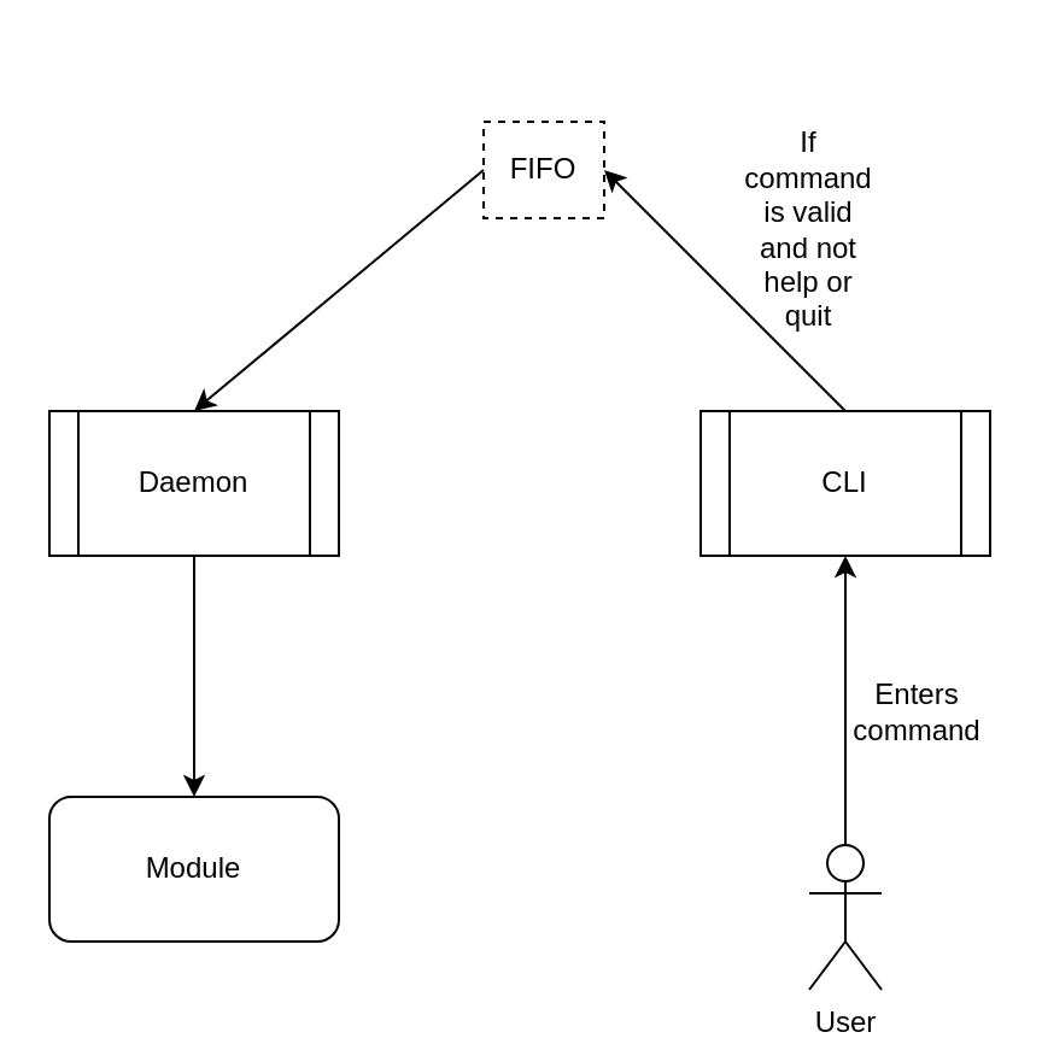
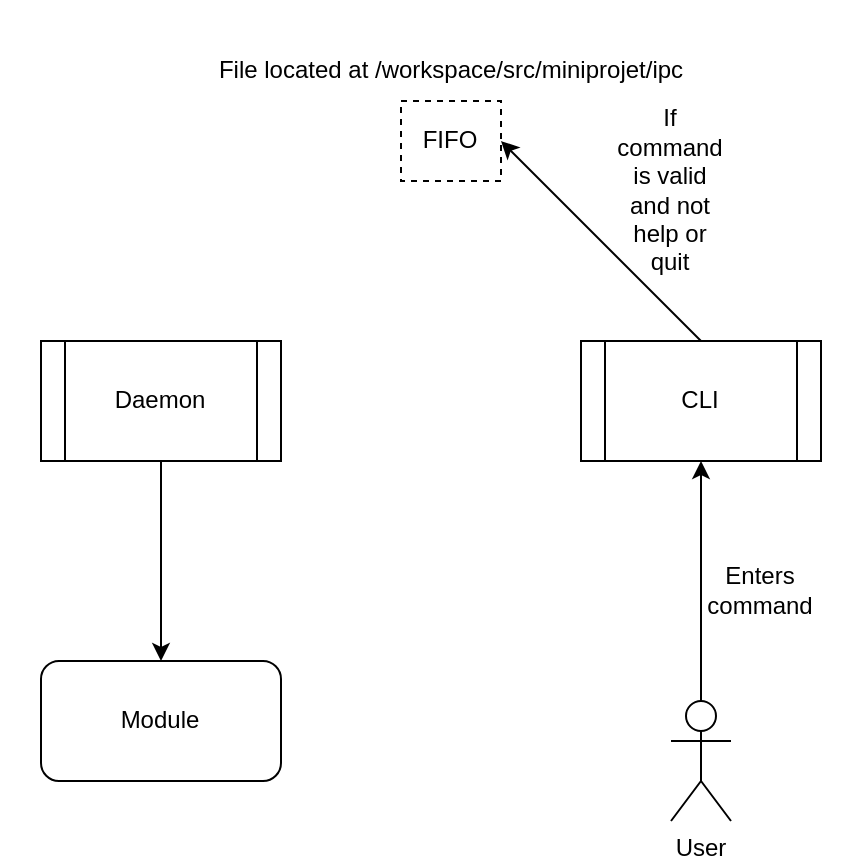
  <mxCell id="0" />
  <mxCell id="1" parent="0" />
  <mxCell id="2" value="Daemon" style="shape=process;whiteSpace=wrap;html=1;backgroundOutline=1;" vertex="1" parent="1"><mxGeometry x="20" y="170" width="120" height="60" as="geometry" /></mxCell>
  <mxCell id="3" value="CLI" style="shape=process;whiteSpace=wrap;html=1;backgroundOutline=1;" vertex="1" parent="1"><mxGeometry x="290" y="170" width="120" height="60" as="geometry" /></mxCell>
  <mxCell id="4" value="User" style="shape=umlActor;verticalLabelPosition=bottom;verticalAlign=top;html=1;outlineConnect=0;" vertex="1" parent="1"><mxGeometry x="335" y="350" width="30" height="60" as="geometry" /></mxCell>
  <mxCell id="5" value="" style="endArrow=classic;html=1;rounded=0;entryX=0.5;entryY=1;entryDx=0;entryDy=0;exitX=0.5;exitY=0;exitDx=0;exitDy=0;exitPerimeter=0;" edge="1" parent="1" source="4" target="3"><mxGeometry width="50" height="50" relative="1" as="geometry"><mxPoint x="310" y="390" as="sourcePoint" /><mxPoint x="360" y="340" as="targetPoint" /></mxGeometry></mxCell>
  <mxCell id="6" value="Enters command" style="text;html=1;strokeColor=none;fillColor=none;align=center;verticalAlign=middle;whiteSpace=wrap;rounded=0;" vertex="1" parent="1"><mxGeometry x="350" y="280" width="60" height="30" as="geometry" /></mxCell>
  <mxCell id="7" value="If command is valid and not help or quit" style="text;html=1;strokeColor=none;fillColor=none;align=center;verticalAlign=middle;whiteSpace=wrap;rounded=0;" vertex="1" parent="1"><mxGeometry x="305" y="80" width="60" height="30" as="geometry" /></mxCell>
  <mxCell id="8" value="FIFO" style="rounded=0;whiteSpace=wrap;html=1;dashed=1;" vertex="1" parent="1"><mxGeometry x="200" y="50" width="50" height="40" as="geometry" /></mxCell>
+ <mxCell id="9" value="File located at /workspace/src/miniprojet/ipc" style="text;html=1;strokeColor=none;fillColor=none;align=center;verticalAlign=middle;whiteSpace=wrap;rounded=0;" vertex="1" parent="1"><mxGeometry x="72.5" y="20" width="305" height="30" as="geometry" /></mxCell>
  <mxCell id="10" value="" style="endArrow=classic;html=1;rounded=0;exitX=0.5;exitY=0;exitDx=0;exitDy=0;entryX=1;entryY=0.5;entryDx=0;entryDy=0;" edge="1" parent="1" source="3" target="8"><mxGeometry width="50" height="50" relative="1" as="geometry"><mxPoint x="310" y="340" as="sourcePoint" /><mxPoint x="360" y="290" as="targetPoint" /></mxGeometry></mxCell>
- <mxCell id="11" value="" style="endArrow=classic;html=1;rounded=0;exitX=0;exitY=0.5;exitDx=0;exitDy=0;entryX=0.5;entryY=0;entryDx=0;entryDy=0;" edge="1" parent="1" source="8" target="2"><mxGeometry width="50" height="50" relative="1" as="geometry"><mxPoint x="310" y="340" as="sourcePoint" /><mxPoint x="360" y="290" as="targetPoint" /></mxGeometry></mxCell>
  <mxCell id="12" value="Module" style="whiteSpace=wrap;html=1;rounded=1;" vertex="1" parent="1"><mxGeometry x="20" y="330" width="120" height="60" as="geometry" /></mxCell>
  <mxCell id="13" value="" style="endArrow=classic;html=1;rounded=0;exitX=0.5;exitY=1;exitDx=0;exitDy=0;entryX=0.5;entryY=0;entryDx=0;entryDy=0;" edge="1" parent="1" source="2" target="12"><mxGeometry width="50" height="50" relative="1" as="geometry"><mxPoint x="310" y="340" as="sourcePoint" /><mxPoint x="360" y="290" as="targetPoint" /></mxGeometry></mxCell>
